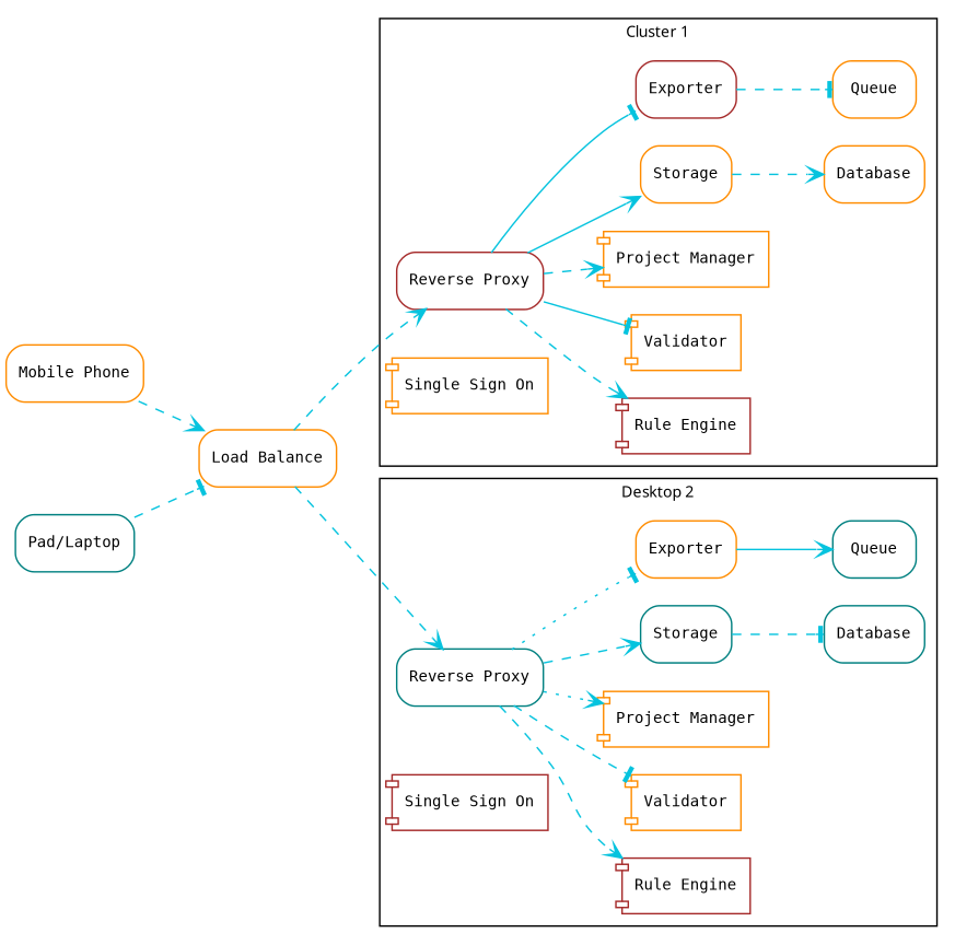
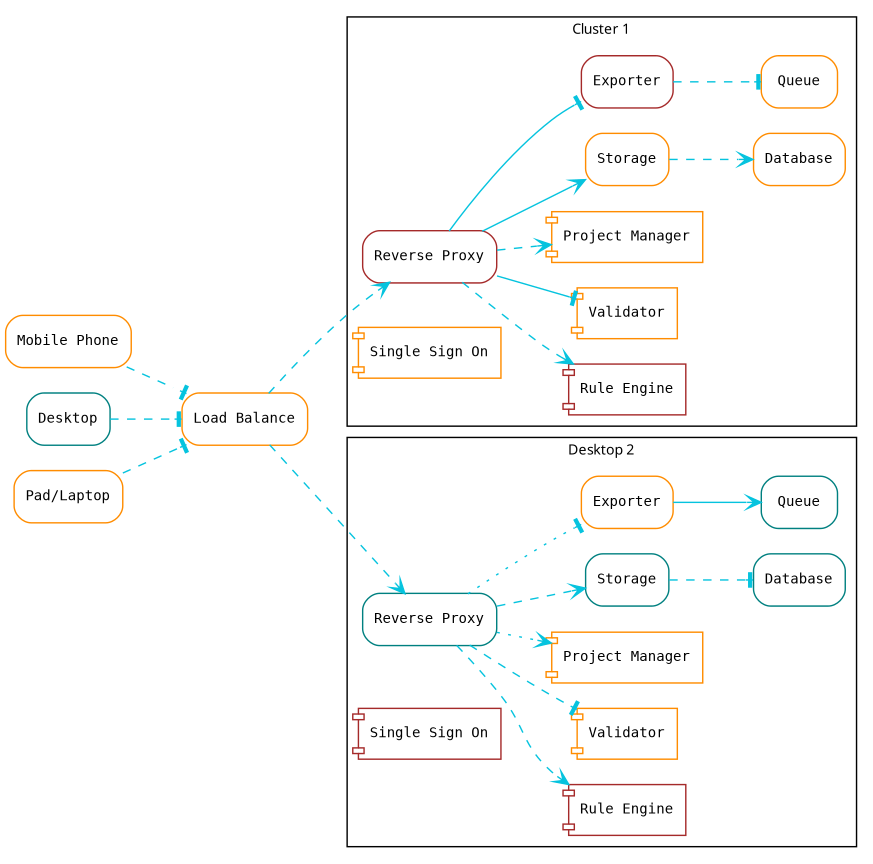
  digraph {
    dir=TD
    fontname="Microsoft YaHei"
    fontsize=10
    rankdir=LR
    node [color=darkorange fontname=Consolas fontsize=10 shape=Mrecord]
    edge [arrowhead=vee color="#05c3de" fontname=Consolas fontsize=10 style=dashed]
    n1 [color=brown label="Reverse Proxy"]
    n2 [color=brown label="Rule Engine" shape=component]
    n3 [label=Validator shape=component]
    n4 [label="Single Sign On" shape=component]
    n5 [label="Project Manager" shape=component]
    n6 [label=Storage]
    n7 [color=brown label=Exporter]
    n8 [label=Database]
    n9 [label=Queue]
    n10 [color=teal label="Reverse Proxy"]
    n11 [color=brown label="Rule Engine" shape=component]
    n12 [label=Validator shape=component]
    n13 [color=brown label="Single Sign On" shape=component]
    n14 [label="Project Manager" shape=component]
    n15 [color=teal label=Storage]
    n16 [label=Exporter]
    n17 [color=teal label=Database]
    n18 [color=teal label=Queue]
    n19 [label="Mobile Phone"]
    n20 [label="Load Balance"]
-   n22 [color=teal label="Pad/Laptop"]
+   n21 [color=teal label=Desktop]
+   n22 [label="Pad/Laptop"]
    subgraph cluster_1 {
      label="Cluster 1"
      n1
      n2
      n3
      n4
      n5
      n6
      n7
      n8
      n9
    }
    subgraph cluster_2 {
      label="Desktop 2"
      n10
      n11
      n12
      n13
      n14
      n15
      n16
      n17
      n18
    }
    n1 -> n2
    n1 -> n3 [arrowhead=tee style=solid]
    n1 -> n5
    n1 -> n6 [style=solid]
    n1 -> n7 [arrowhead=tee style=solid]
    n6 -> n8
    n7 -> n9 [arrowhead=tee]
    n10 -> n11
    n10 -> n12 [arrowhead=tee]
    n10 -> n14 [style=dotted]
    n10 -> n15
    n10 -> n16 [arrowhead=tee style=dotted]
    n15 -> n17 [arrowhead=tee]
    n16 -> n18 [style=solid]
-   n19 -> n20
+   n19 -> n20 [arrowhead=tee]
    n20 -> n1
    n20 -> n10
+   n21 -> n20 [arrowhead=tee]
    n22 -> n20 [arrowhead=tee]
  }
